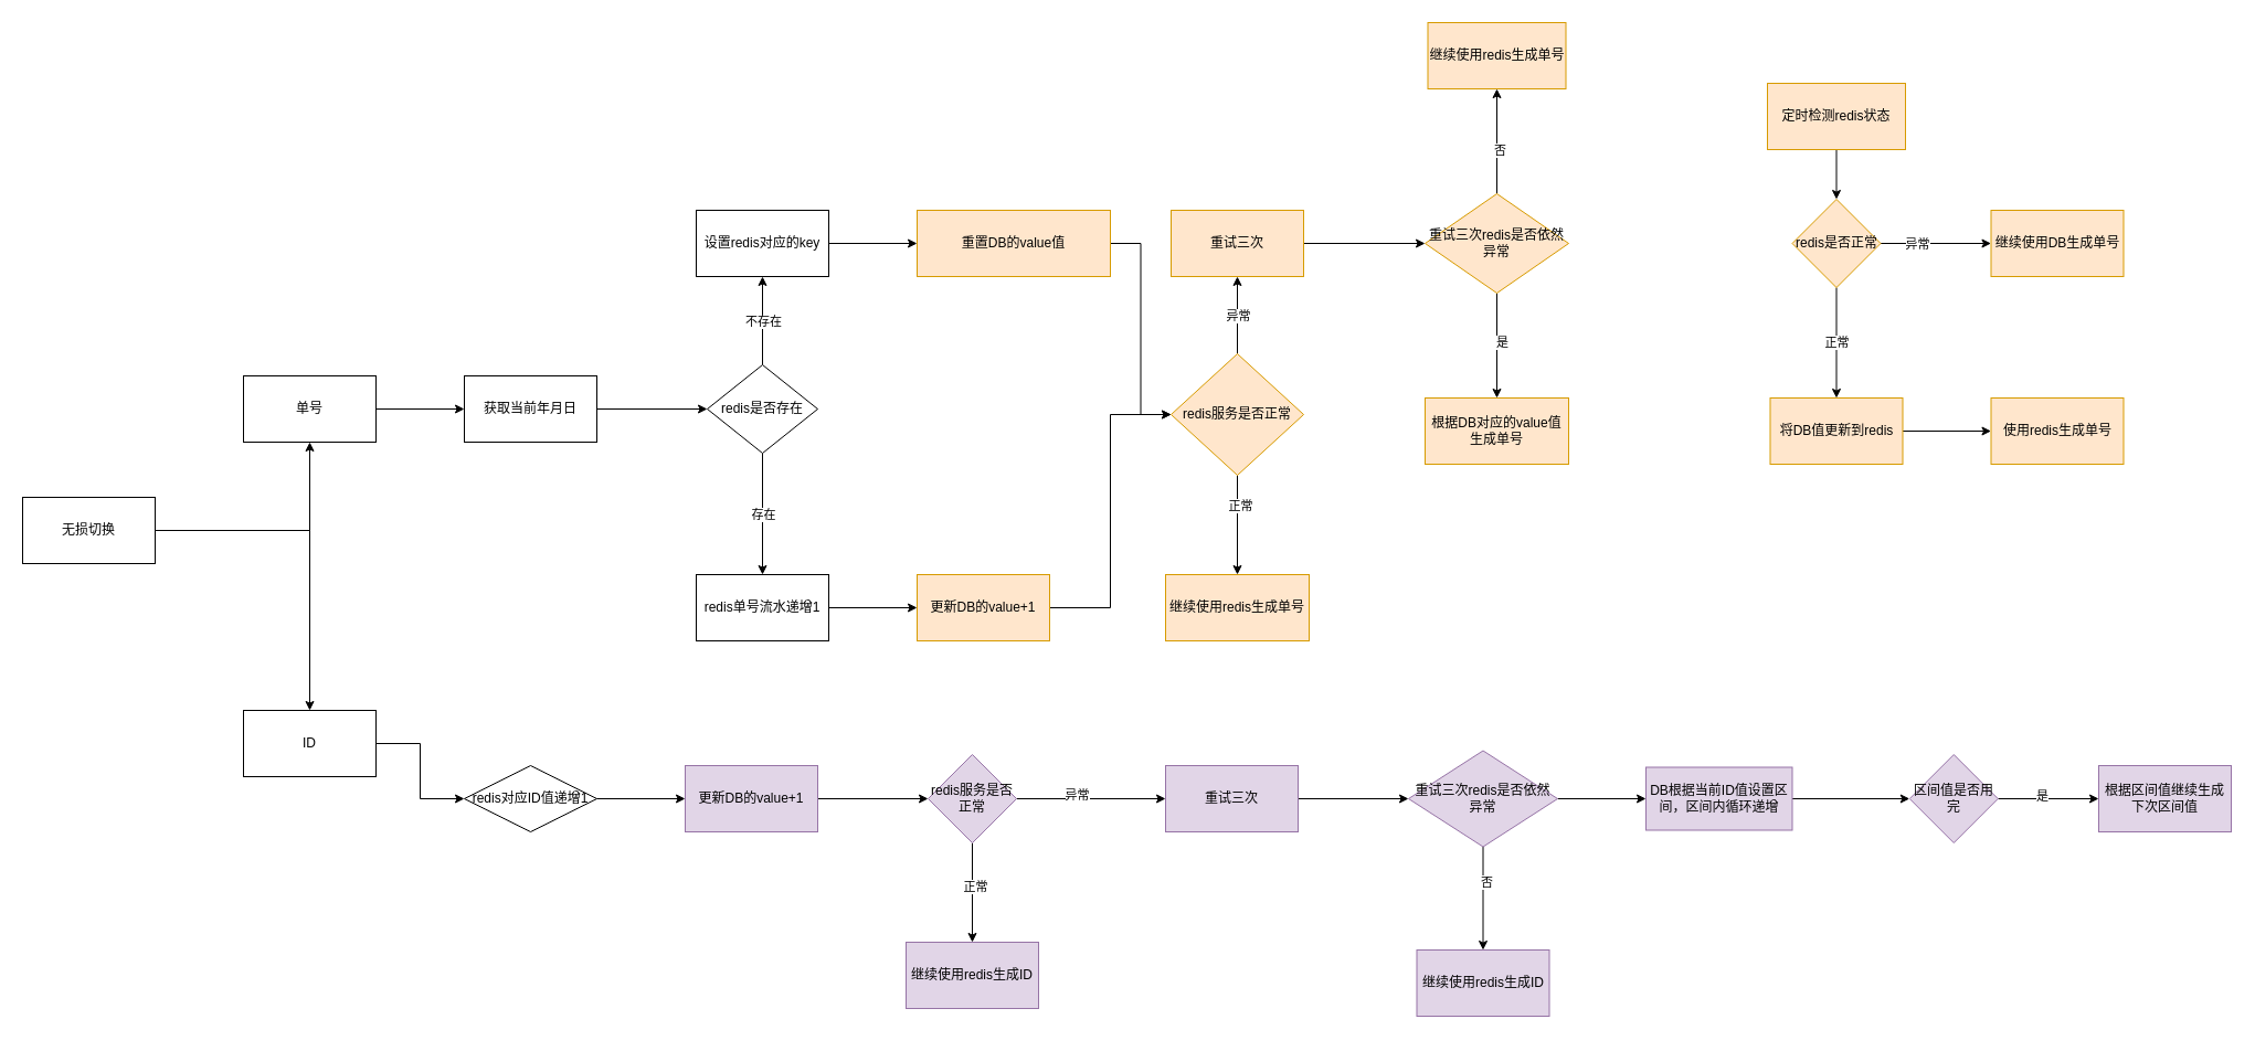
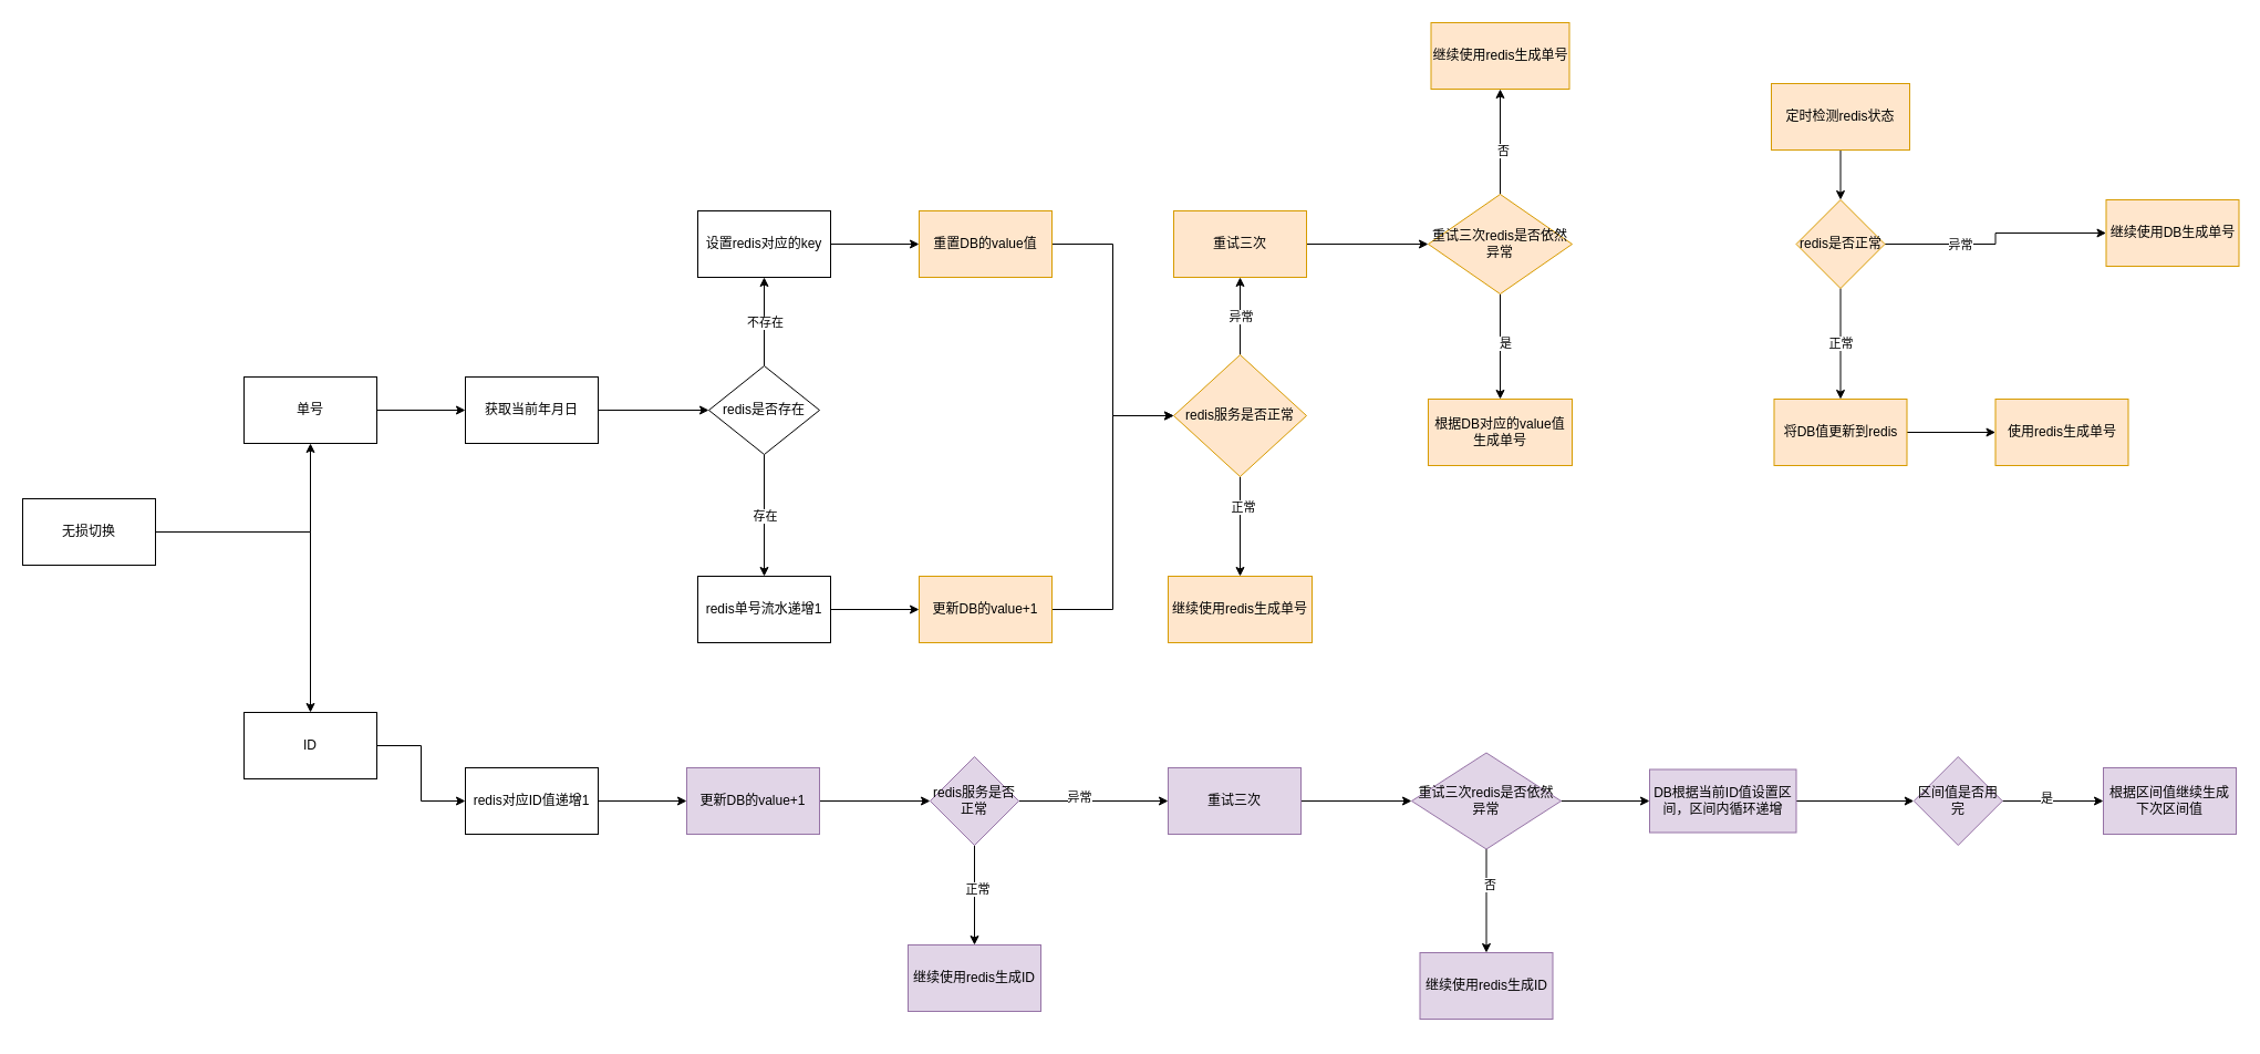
  <mxCell id="0" />
  <mxCell id="1" parent="0" />
  <mxCell id="2" value="" style="edgeStyle=orthogonalEdgeStyle;rounded=0;orthogonalLoop=1;jettySize=auto;html=1;" edge="1" parent="1" source="4" target="7"><mxGeometry relative="1" as="geometry" /></mxCell>
  <mxCell id="3" value="" style="edgeStyle=orthogonalEdgeStyle;rounded=0;orthogonalLoop=1;jettySize=auto;html=1;" edge="1" parent="1" source="4" target="9"><mxGeometry relative="1" as="geometry" /></mxCell>
  <mxCell id="4" value="无损切换" style="rounded=0;whiteSpace=wrap;html=1;" vertex="1" parent="1"><mxGeometry x="20" y="450" width="120" height="60" as="geometry" /></mxCell>
  <mxCell id="5" value="" style="edgeStyle=orthogonalEdgeStyle;rounded=0;orthogonalLoop=1;jettySize=auto;html=1;" edge="1" parent="1"><mxGeometry relative="1" as="geometry"><mxPoint x="140" y="930" as="sourcePoint" /></mxGeometry></mxCell>
  <mxCell id="6" value="" style="edgeStyle=orthogonalEdgeStyle;rounded=0;orthogonalLoop=1;jettySize=auto;html=1;" edge="1" parent="1" source="7" target="11"><mxGeometry relative="1" as="geometry" /></mxCell>
  <mxCell id="7" value="单号" style="rounded=0;whiteSpace=wrap;html=1;" vertex="1" parent="1"><mxGeometry x="220" y="340" width="120" height="60" as="geometry" /></mxCell>
  <mxCell id="8" value="" style="edgeStyle=orthogonalEdgeStyle;rounded=0;orthogonalLoop=1;jettySize=auto;html=1;" edge="1" parent="1" source="9" target="52"><mxGeometry relative="1" as="geometry" /></mxCell>
  <mxCell id="9" value="ID" style="rounded=0;whiteSpace=wrap;html=1;" vertex="1" parent="1"><mxGeometry x="220" y="643" width="120" height="60" as="geometry" /></mxCell>
  <mxCell id="10" value="" style="edgeStyle=orthogonalEdgeStyle;rounded=0;orthogonalLoop=1;jettySize=auto;html=1;" edge="1" parent="1" source="11" target="16"><mxGeometry relative="1" as="geometry" /></mxCell>
  <mxCell id="11" value="获取当前年月日" style="rounded=0;whiteSpace=wrap;html=1;" vertex="1" parent="1"><mxGeometry x="420" y="340" width="120" height="60" as="geometry" /></mxCell>
  <mxCell id="12" value="" style="edgeStyle=orthogonalEdgeStyle;rounded=0;orthogonalLoop=1;jettySize=auto;html=1;" edge="1" parent="1" source="16" target="18"><mxGeometry relative="1" as="geometry" /></mxCell>
  <mxCell id="13" value="存在" style="edgeLabel;html=1;align=center;verticalAlign=middle;resizable=0;points=[];" vertex="1" connectable="0" parent="12"><mxGeometry relative="1" as="geometry"><mxPoint as="offset" /></mxGeometry></mxCell>
  <mxCell id="14" value="" style="edgeStyle=orthogonalEdgeStyle;rounded=0;orthogonalLoop=1;jettySize=auto;html=1;" edge="1" parent="1" source="16" target="22"><mxGeometry relative="1" as="geometry" /></mxCell>
  <mxCell id="15" value="不存在" style="edgeLabel;html=1;align=center;verticalAlign=middle;resizable=0;points=[];" vertex="1" connectable="0" parent="14"><mxGeometry relative="1" as="geometry"><mxPoint as="offset" /></mxGeometry></mxCell>
  <mxCell id="16" value="redis是否存在" style="rhombus;whiteSpace=wrap;html=1;rounded=0;" vertex="1" parent="1"><mxGeometry x="640" y="330" width="100" height="80" as="geometry" /></mxCell>
  <mxCell id="17" value="" style="edgeStyle=orthogonalEdgeStyle;rounded=0;orthogonalLoop=1;jettySize=auto;html=1;" edge="1" parent="1" source="18" target="20"><mxGeometry relative="1" as="geometry" /></mxCell>
  <mxCell id="18" value="redis单号流水递增1" style="whiteSpace=wrap;html=1;rounded=0;" vertex="1" parent="1"><mxGeometry x="630" y="520" width="120" height="60" as="geometry" /></mxCell>
  <mxCell id="19" style="edgeStyle=orthogonalEdgeStyle;rounded=0;orthogonalLoop=1;jettySize=auto;html=1;entryX=0;entryY=0.5;entryDx=0;entryDy=0;" edge="1" parent="1" source="20" target="29"><mxGeometry relative="1" as="geometry" /></mxCell>
  <mxCell id="20" value="更新DB的value+1" style="whiteSpace=wrap;html=1;rounded=0;fillColor=#ffe6cc;strokeColor=#d79b00;" vertex="1" parent="1"><mxGeometry x="830" y="520" width="120" height="60" as="geometry" /></mxCell>
  <mxCell id="21" value="" style="edgeStyle=orthogonalEdgeStyle;rounded=0;orthogonalLoop=1;jettySize=auto;html=1;" edge="1" parent="1" source="22" target="24"><mxGeometry relative="1" as="geometry" /></mxCell>
  <mxCell id="22" value="设置redis对应的key" style="whiteSpace=wrap;html=1;rounded=0;" vertex="1" parent="1"><mxGeometry x="630" y="190" width="120" height="60" as="geometry" /></mxCell>
  <mxCell id="23" value="" style="edgeStyle=orthogonalEdgeStyle;rounded=0;orthogonalLoop=1;jettySize=auto;html=1;entryX=0;entryY=0.5;entryDx=0;entryDy=0;" edge="1" parent="1" source="24" target="29"><mxGeometry relative="1" as="geometry"><mxPoint x="1050" y="393" as="targetPoint" /></mxGeometry></mxCell>
- <mxCell id="24" value="重置DB的value值" style="whiteSpace=wrap;html=1;rounded=0;fillColor=#ffe6cc;strokeColor=#d79b00;" vertex="1" parent="1"><mxGeometry x="830" y="190" width="175" height="60" as="geometry" /></mxCell>
+ <mxCell id="24" value="重置DB的value值" style="whiteSpace=wrap;html=1;rounded=0;fillColor=#ffe6cc;strokeColor=#d79b00;" vertex="1" parent="1"><mxGeometry x="830" y="190" width="120" height="60" as="geometry" /></mxCell>
  <mxCell id="25" value="" style="edgeStyle=orthogonalEdgeStyle;rounded=0;orthogonalLoop=1;jettySize=auto;html=1;" edge="1" parent="1" source="29" target="31"><mxGeometry relative="1" as="geometry" /></mxCell>
  <mxCell id="26" value="异常" style="edgeLabel;html=1;align=center;verticalAlign=middle;resizable=0;points=[];" vertex="1" connectable="0" parent="25"><mxGeometry relative="1" as="geometry"><mxPoint as="offset" /></mxGeometry></mxCell>
  <mxCell id="27" value="" style="edgeStyle=orthogonalEdgeStyle;rounded=0;orthogonalLoop=1;jettySize=auto;html=1;" edge="1" parent="1" source="29" target="32"><mxGeometry relative="1" as="geometry" /></mxCell>
  <mxCell id="28" value="正常" style="edgeLabel;html=1;align=center;verticalAlign=middle;resizable=0;points=[];" vertex="1" connectable="0" parent="27"><mxGeometry x="-0.409" y="2" relative="1" as="geometry"><mxPoint as="offset" /></mxGeometry></mxCell>
  <mxCell id="29" value="redis服务是否正常" style="rhombus;whiteSpace=wrap;html=1;fillColor=#ffe6cc;strokeColor=#d79b00;rounded=0;" vertex="1" parent="1"><mxGeometry x="1060" y="320" width="120" height="110" as="geometry" /></mxCell>
  <mxCell id="30" value="" style="edgeStyle=orthogonalEdgeStyle;rounded=0;orthogonalLoop=1;jettySize=auto;html=1;" edge="1" parent="1" source="31" target="37"><mxGeometry relative="1" as="geometry" /></mxCell>
  <mxCell id="31" value="重试三次" style="whiteSpace=wrap;html=1;fillColor=#ffe6cc;strokeColor=#d79b00;rounded=0;" vertex="1" parent="1"><mxGeometry x="1060" y="190" width="120" height="60" as="geometry" /></mxCell>
  <mxCell id="32" value="继续使用redis生成单号" style="whiteSpace=wrap;html=1;fillColor=#ffe6cc;strokeColor=#d79b00;rounded=0;" vertex="1" parent="1"><mxGeometry x="1055" y="520" width="130" height="60" as="geometry" /></mxCell>
  <mxCell id="33" value="" style="edgeStyle=orthogonalEdgeStyle;rounded=0;orthogonalLoop=1;jettySize=auto;html=1;" edge="1" parent="1" source="37" target="38"><mxGeometry relative="1" as="geometry" /></mxCell>
  <mxCell id="34" value="否" style="edgeLabel;html=1;align=center;verticalAlign=middle;resizable=0;points=[];" vertex="1" connectable="0" parent="33"><mxGeometry x="-0.158" y="-2" relative="1" as="geometry"><mxPoint as="offset" /></mxGeometry></mxCell>
  <mxCell id="35" value="" style="edgeStyle=orthogonalEdgeStyle;rounded=0;orthogonalLoop=1;jettySize=auto;html=1;" edge="1" parent="1" source="37" target="39"><mxGeometry relative="1" as="geometry" /></mxCell>
  <mxCell id="36" value="是" style="edgeLabel;html=1;align=center;verticalAlign=middle;resizable=0;points=[];" vertex="1" connectable="0" parent="35"><mxGeometry x="-0.074" y="4" relative="1" as="geometry"><mxPoint as="offset" /></mxGeometry></mxCell>
  <mxCell id="37" value="重试三次redis是否依然异常" style="rhombus;whiteSpace=wrap;html=1;fillColor=#ffe6cc;strokeColor=#d79b00;rounded=0;" vertex="1" parent="1"><mxGeometry x="1290" y="175" width="130" height="90" as="geometry" /></mxCell>
  <mxCell id="38" value="继续使用redis生成单号" style="whiteSpace=wrap;html=1;fillColor=#ffe6cc;strokeColor=#d79b00;rounded=0;" vertex="1" parent="1"><mxGeometry x="1292.5" y="20" width="125" height="60" as="geometry" /></mxCell>
  <mxCell id="39" value="根据DB对应的value值生成单号" style="whiteSpace=wrap;html=1;fillColor=#ffe6cc;strokeColor=#d79b00;rounded=0;" vertex="1" parent="1"><mxGeometry x="1290" y="360" width="130" height="60" as="geometry" /></mxCell>
  <mxCell id="40" value="" style="edgeStyle=orthogonalEdgeStyle;rounded=0;orthogonalLoop=1;jettySize=auto;html=1;" edge="1" parent="1" source="41" target="46"><mxGeometry relative="1" as="geometry" /></mxCell>
  <mxCell id="41" value="定时检测redis状态" style="whiteSpace=wrap;html=1;fillColor=#ffe6cc;strokeColor=#d79b00;rounded=0;" vertex="1" parent="1"><mxGeometry x="1600" y="75" width="125" height="60" as="geometry" /></mxCell>
  <mxCell id="42" value="" style="edgeStyle=orthogonalEdgeStyle;rounded=0;orthogonalLoop=1;jettySize=auto;html=1;" edge="1" parent="1" source="46" target="48"><mxGeometry relative="1" as="geometry" /></mxCell>
  <mxCell id="43" value="正常" style="edgeLabel;html=1;align=center;verticalAlign=middle;resizable=0;points=[];" vertex="1" connectable="0" parent="42"><mxGeometry x="-0.022" relative="1" as="geometry"><mxPoint as="offset" /></mxGeometry></mxCell>
  <mxCell id="44" value="" style="edgeStyle=orthogonalEdgeStyle;rounded=0;orthogonalLoop=1;jettySize=auto;html=1;" edge="1" parent="1" source="46" target="50"><mxGeometry relative="1" as="geometry" /></mxCell>
  <mxCell id="45" value="异常" style="edgeLabel;html=1;align=center;verticalAlign=middle;resizable=0;points=[];" vertex="1" connectable="0" parent="44"><mxGeometry x="-0.35" relative="1" as="geometry"><mxPoint as="offset" /></mxGeometry></mxCell>
  <mxCell id="46" value="redis是否正常" style="rhombus;whiteSpace=wrap;html=1;fillColor=#ffe6cc;strokeColor=#d79b00;rounded=0;" vertex="1" parent="1"><mxGeometry x="1622.5" y="180" width="80" height="80" as="geometry" /></mxCell>
  <mxCell id="47" value="" style="edgeStyle=orthogonalEdgeStyle;rounded=0;orthogonalLoop=1;jettySize=auto;html=1;" edge="1" parent="1" source="48" target="49"><mxGeometry relative="1" as="geometry" /></mxCell>
  <mxCell id="48" value="将DB值更新到redis" style="whiteSpace=wrap;html=1;fillColor=#ffe6cc;strokeColor=#d79b00;rounded=0;" vertex="1" parent="1"><mxGeometry x="1602.5" y="360" width="120" height="60" as="geometry" /></mxCell>
  <mxCell id="49" value="使用redis生成单号" style="whiteSpace=wrap;html=1;fillColor=#ffe6cc;strokeColor=#d79b00;rounded=0;" vertex="1" parent="1"><mxGeometry x="1802.5" y="360" width="120" height="60" as="geometry" /></mxCell>
- <mxCell id="50" value="继续使用DB生成单号" style="whiteSpace=wrap;html=1;fillColor=#ffe6cc;strokeColor=#d79b00;rounded=0;" vertex="1" parent="1"><mxGeometry x="1802.5" y="190" width="120" height="60" as="geometry" /></mxCell>
+ <mxCell id="50" value="继续使用DB生成单号" style="whiteSpace=wrap;html=1;fillColor=#ffe6cc;strokeColor=#d79b00;rounded=0;" vertex="1" parent="1"><mxGeometry x="1902.5" y="180" width="120" height="60" as="geometry" /></mxCell>
  <mxCell id="51" value="" style="edgeStyle=orthogonalEdgeStyle;rounded=0;orthogonalLoop=1;jettySize=auto;html=1;" edge="1" parent="1" source="52" target="54"><mxGeometry relative="1" as="geometry" /></mxCell>
- <mxCell id="52" value="redis对应ID值递增1" style="rhombus;whiteSpace=wrap;html=1;" vertex="1" parent="1"><mxGeometry x="420" y="693" width="120" height="60" as="geometry" /></mxCell>
+ <mxCell id="52" value="redis对应ID值递增1" style="rounded=0;whiteSpace=wrap;html=1;" vertex="1" parent="1"><mxGeometry x="420" y="693" width="120" height="60" as="geometry" /></mxCell>
  <mxCell id="53" value="" style="edgeStyle=orthogonalEdgeStyle;rounded=0;orthogonalLoop=1;jettySize=auto;html=1;" edge="1" parent="1" source="54" target="59"><mxGeometry relative="1" as="geometry" /></mxCell>
  <mxCell id="54" value="更新DB的value+1" style="rounded=0;whiteSpace=wrap;html=1;fillColor=#e1d5e7;strokeColor=#9673a6;" vertex="1" parent="1"><mxGeometry x="620" y="693" width="120" height="60" as="geometry" /></mxCell>
  <mxCell id="55" value="" style="edgeStyle=orthogonalEdgeStyle;rounded=0;orthogonalLoop=1;jettySize=auto;html=1;" edge="1" parent="1" source="59" target="60"><mxGeometry relative="1" as="geometry" /></mxCell>
  <mxCell id="56" value="正常" style="edgeLabel;html=1;align=center;verticalAlign=middle;resizable=0;points=[];" vertex="1" connectable="0" parent="55"><mxGeometry x="-0.133" y="2" relative="1" as="geometry"><mxPoint as="offset" /></mxGeometry></mxCell>
  <mxCell id="57" value="" style="edgeStyle=orthogonalEdgeStyle;rounded=0;orthogonalLoop=1;jettySize=auto;html=1;" edge="1" parent="1" source="59" target="62"><mxGeometry relative="1" as="geometry" /></mxCell>
  <mxCell id="58" value="异常" style="edgeLabel;html=1;align=center;verticalAlign=middle;resizable=0;points=[];" vertex="1" connectable="0" parent="57"><mxGeometry x="-0.2" y="4" relative="1" as="geometry"><mxPoint as="offset" /></mxGeometry></mxCell>
  <mxCell id="59" value="redis服务是否正常" style="rhombus;whiteSpace=wrap;html=1;fillColor=#e1d5e7;strokeColor=#9673a6;rounded=0;" vertex="1" parent="1"><mxGeometry x="840" y="683" width="80" height="80" as="geometry" /></mxCell>
  <mxCell id="60" value="继续使用redis生成ID" style="whiteSpace=wrap;html=1;fillColor=#e1d5e7;strokeColor=#9673a6;rounded=0;" vertex="1" parent="1"><mxGeometry x="820" y="853" width="120" height="60" as="geometry" /></mxCell>
  <mxCell id="61" value="" style="edgeStyle=orthogonalEdgeStyle;rounded=0;orthogonalLoop=1;jettySize=auto;html=1;" edge="1" parent="1" source="62" target="66"><mxGeometry relative="1" as="geometry" /></mxCell>
  <mxCell id="62" value="重试三次" style="whiteSpace=wrap;html=1;fillColor=#e1d5e7;strokeColor=#9673a6;rounded=0;" vertex="1" parent="1"><mxGeometry x="1055" y="693" width="120" height="60" as="geometry" /></mxCell>
  <mxCell id="63" value="" style="edgeStyle=orthogonalEdgeStyle;rounded=0;orthogonalLoop=1;jettySize=auto;html=1;" edge="1" parent="1" source="66" target="67"><mxGeometry relative="1" as="geometry" /></mxCell>
  <mxCell id="64" value="否" style="edgeLabel;html=1;align=center;verticalAlign=middle;resizable=0;points=[];" vertex="1" connectable="0" parent="63"><mxGeometry x="-0.305" y="3" relative="1" as="geometry"><mxPoint as="offset" /></mxGeometry></mxCell>
  <mxCell id="65" value="" style="edgeStyle=orthogonalEdgeStyle;rounded=0;orthogonalLoop=1;jettySize=auto;html=1;" edge="1" parent="1" source="66" target="69"><mxGeometry relative="1" as="geometry" /></mxCell>
  <mxCell id="66" value="重试三次redis是否依然异常" style="rhombus;whiteSpace=wrap;html=1;fillColor=#e1d5e7;strokeColor=#9673a6;rounded=0;" vertex="1" parent="1"><mxGeometry x="1275" y="679.5" width="135" height="87" as="geometry" /></mxCell>
  <mxCell id="67" value="继续使用redis生成ID" style="whiteSpace=wrap;html=1;fillColor=#e1d5e7;strokeColor=#9673a6;rounded=0;" vertex="1" parent="1"><mxGeometry x="1282.5" y="860" width="120" height="60" as="geometry" /></mxCell>
  <mxCell id="68" value="" style="edgeStyle=orthogonalEdgeStyle;rounded=0;orthogonalLoop=1;jettySize=auto;html=1;" edge="1" parent="1" source="69" target="72"><mxGeometry relative="1" as="geometry" /></mxCell>
  <mxCell id="69" value="DB根据当前ID值设置区间，区间内循环递增" style="whiteSpace=wrap;html=1;fillColor=#e1d5e7;strokeColor=#9673a6;rounded=0;" vertex="1" parent="1"><mxGeometry x="1490" y="694.5" width="132.5" height="57" as="geometry" /></mxCell>
  <mxCell id="70" value="" style="edgeStyle=orthogonalEdgeStyle;rounded=0;orthogonalLoop=1;jettySize=auto;html=1;" edge="1" parent="1" source="72" target="73"><mxGeometry relative="1" as="geometry" /></mxCell>
  <mxCell id="71" value="是" style="edgeLabel;html=1;align=center;verticalAlign=middle;resizable=0;points=[];" vertex="1" connectable="0" parent="70"><mxGeometry x="-0.118" y="3" relative="1" as="geometry"><mxPoint as="offset" /></mxGeometry></mxCell>
  <mxCell id="72" value="区间值是否用完" style="rhombus;whiteSpace=wrap;html=1;fillColor=#e1d5e7;strokeColor=#9673a6;rounded=0;" vertex="1" parent="1"><mxGeometry x="1728.75" y="683" width="80" height="80" as="geometry" /></mxCell>
  <mxCell id="73" value="根据区间值继续生成下次区间值" style="whiteSpace=wrap;html=1;fillColor=#e1d5e7;strokeColor=#9673a6;rounded=0;" vertex="1" parent="1"><mxGeometry x="1900" y="693" width="120" height="60" as="geometry" /></mxCell>
